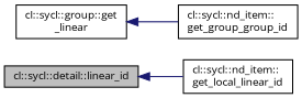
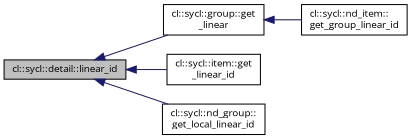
  digraph {
    fontname="Open Sans"
    rankdir=LR
    node [color=black fontname="Open Sans" fontsize=10 shape=record]
    edge [color=midnightblue dir=back fontname="Open Sans" fontsize=10 labelfontname=Helvetica labelfontsize=10 style=solid]
    n1 [fillcolor=grey75 fontcolor=black height=0.2 label="cl::sycl::detail::linear_id" style=filled width=0.4]
    n2 [height=0.2 label="cl::sycl::group::get\l_linear" width=0.4]
-   n4 [height=0.2 label="cl::sycl::nd_item::\lget_local_linear_id" width=0.4]
-   n5 [height=0.2 label="cl::sycl::nd_item::\lget_group_group_id" width=0.4]
+   n3 [height=0.2 label="cl::sycl::item::get\l_linear_id" width=0.4]
+   n4 [height=0.2 label="cl::sycl::nd_group::\lget_local_linear_id" width=0.4]
+   n5 [height=0.2 label="cl::sycl::nd_item::\lget_group_linear_id" width=0.4]
+   n1 -> n2
+   n1 -> n3
    n1 -> n4
    n2 -> n5
  }
